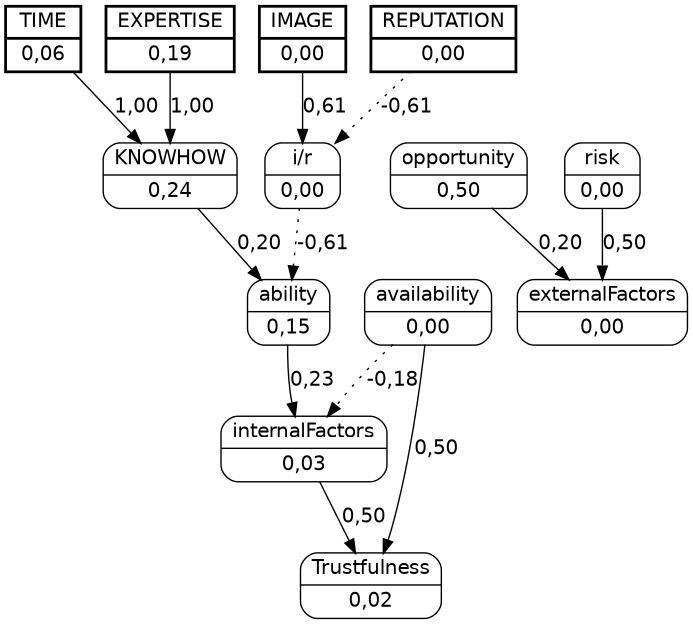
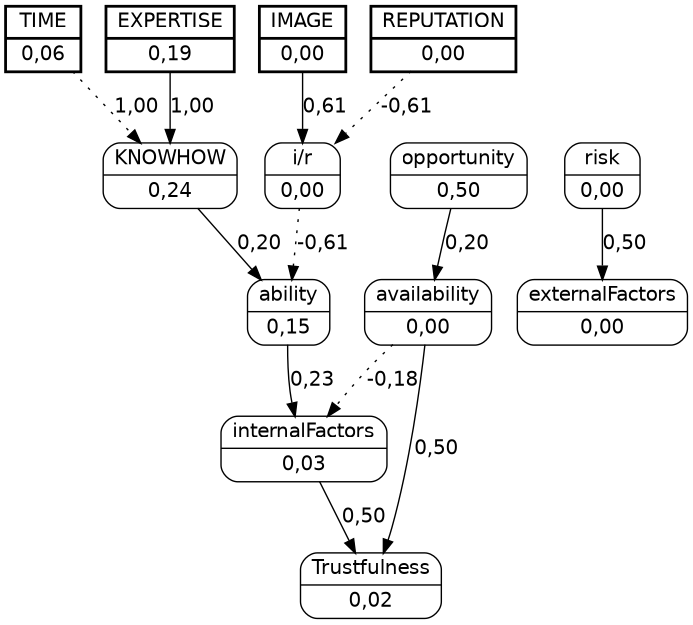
  digraph {
    fontname="DejaVu Sans"
    node [fontname="DejaVu Sans" shape=record style=rounded]
    edge [fontname="DejaVu Sans"]
    n1 [label="{IMAGE | 0,00}" penwidth=2 peripheries=2 style=bold]
    n2 [label="{i/r | 0,00}"]
    n3 [label="{ability | 0,15}"]
    n4 [label="{REPUTATION | 0,00}" penwidth=2 peripheries=2 style=bold]
    n5 [label="{EXPERTISE | 0,19}" penwidth=2 peripheries=2 style=bold]
    n6 [label="{KNOWHOW | 0,24}"]
    n7 [label="{TIME | 0,06}" penwidth=2 peripheries=2 style=bold]
    n8 [label="{internalFactors | 0,03}"]
    n9 [label="{Trustfulness | 0,02}"]
    n10 [label="{availability | 0,00}"]
    n11 [label="{risk | 0,00}"]
    n12 [label="{externalFactors | 0,00}"]
    n13 [label="{opportunity | 0,50}"]
    n1 -> n2 [label="0,61"]
    n2 -> n3 [label="-0,61" style=dotted]
    n3 -> n8 [label="0,23"]
    n4 -> n2 [label="-0,61" style=dotted]
    n5 -> n6 [label="1,00"]
    n6 -> n3 [label="0,20"]
-   n7 -> n6 [label="1,00"]
+   n7 -> n6 [label="1,00" style=dotted]
    n8 -> n9 [label="0,50"]
    n10 -> n8 [label="-0,18" style=dotted]
    n10 -> n9 [label="0,50"]
    n11 -> n12 [label="0,50"]
-   n13 -> n12 [label="0,20"]
+   n13 -> n10 [label="0,20"]
  }
